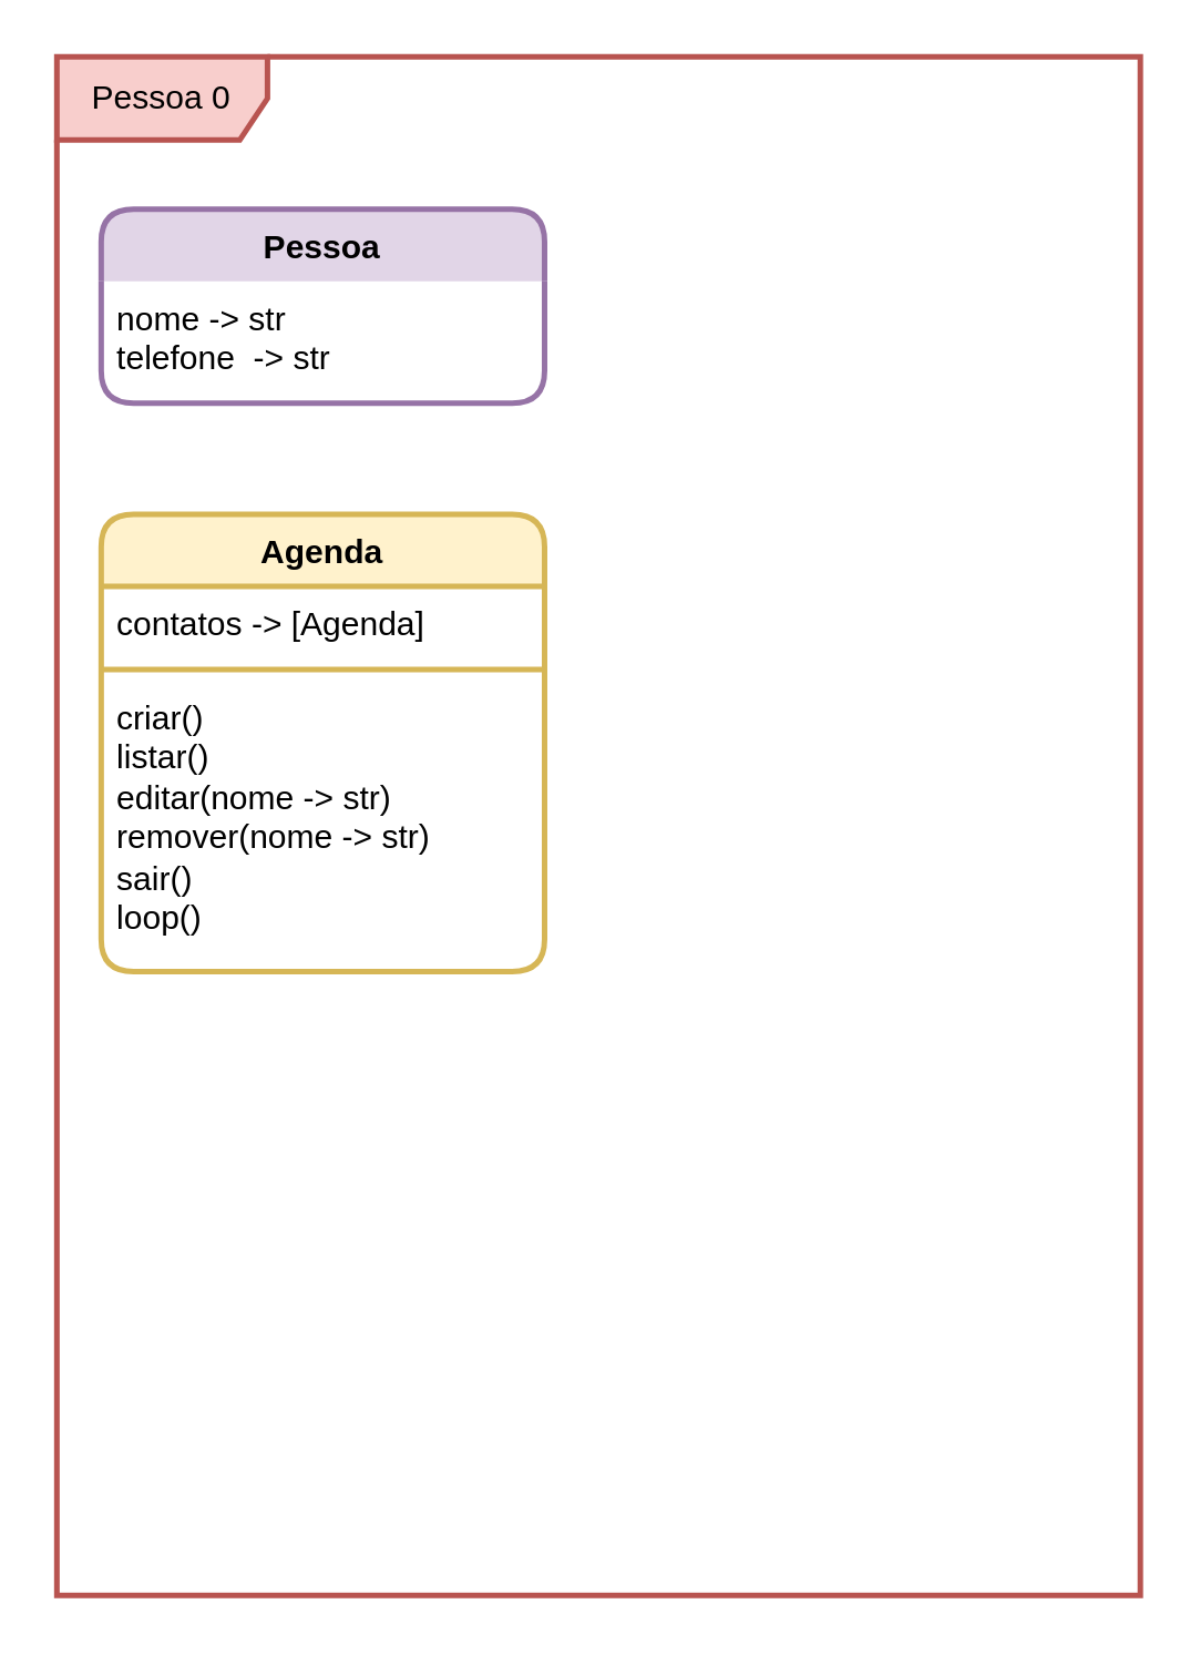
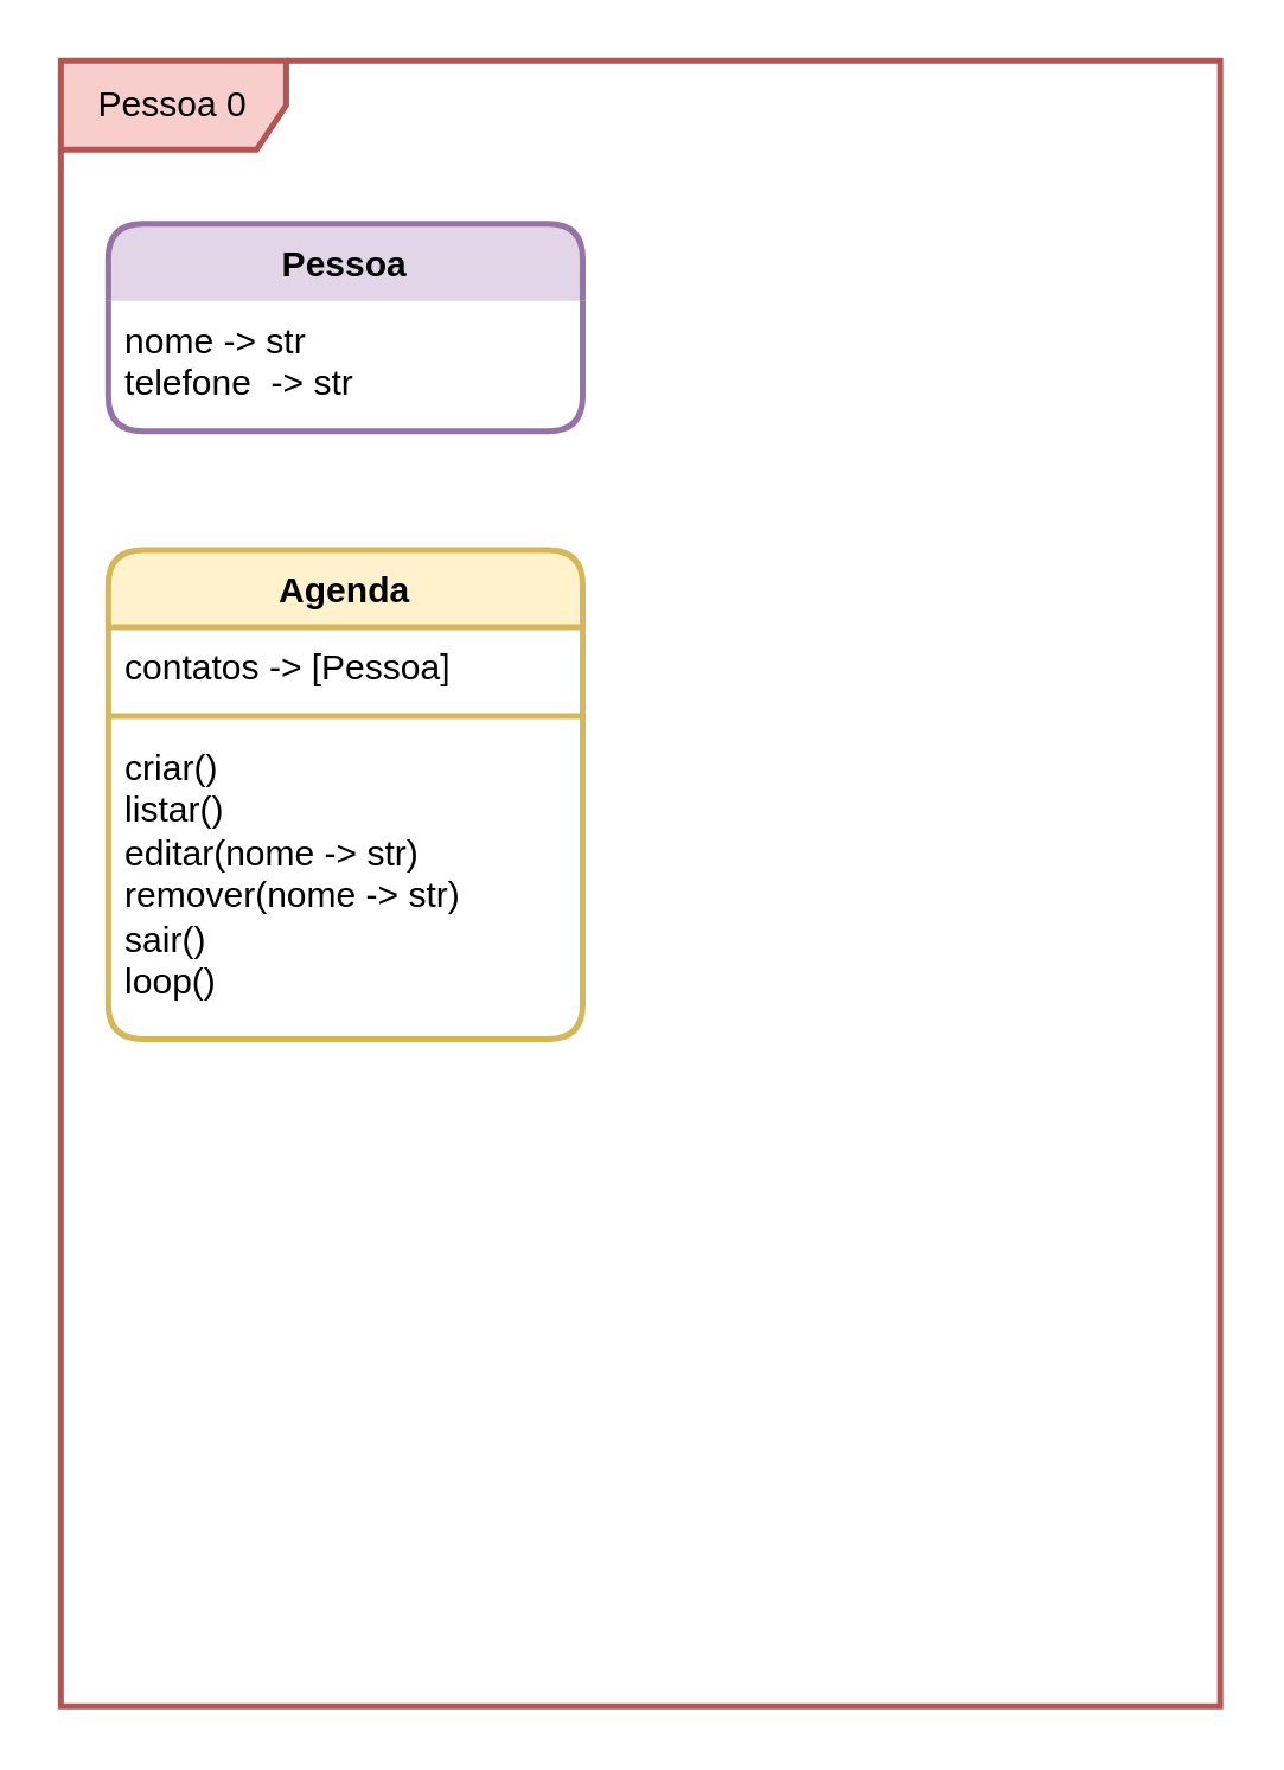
  <mxCell id="0" />
  <mxCell id="1" parent="0" />
  <mxCell id="2" value="Pessoa" style="swimlane;fontStyle=1;align=center;verticalAlign=top;childLayout=stackLayout;horizontal=1;startSize=26;horizontalStack=0;resizeParent=1;resizeParentMax=0;resizeLast=0;collapsible=1;marginBottom=0;whiteSpace=wrap;html=1;fillColor=#e1d5e7;strokeColor=#9673a6;strokeWidth=2;perimeterSpacing=0;rounded=1;shadow=0;glass=0;swimlaneLine=0;" vertex="1" parent="1"><mxGeometry x="36" y="75" width="160" height="70" as="geometry"><mxRectangle x="330" y="370" width="80" height="30" as="alternateBounds" /></mxGeometry></mxCell>
  <mxCell id="3" value="&lt;div&gt;nome -&amp;gt; str&lt;/div&gt;&lt;div&gt;&lt;span style=&quot;background-color: transparent;&quot;&gt;telefone&amp;nbsp; -&amp;gt; str&lt;/span&gt;&lt;/div&gt;" style="text;strokeColor=none;fillColor=none;align=left;verticalAlign=top;spacingLeft=4;spacingRight=4;overflow=hidden;rotatable=0;points=[[0,0.5],[1,0.5]];portConstraint=eastwest;whiteSpace=wrap;html=1;" vertex="1" parent="2"><mxGeometry y="26" width="160" height="44" as="geometry" /></mxCell>
  <mxCell id="4" value="Pessoa 0" style="shape=umlFrame;whiteSpace=wrap;html=1;pointerEvents=0;swimlaneFillColor=none;fillColor=#f8cecc;strokeColor=#b85450;strokeWidth=2;width=76;height=30;" vertex="1" parent="1"><mxGeometry x="20" y="20" width="391" height="555" as="geometry" /></mxCell>
  <mxCell id="5" value="Agenda" style="swimlane;fontStyle=1;align=center;verticalAlign=top;childLayout=stackLayout;horizontal=1;startSize=26;horizontalStack=0;resizeParent=1;resizeParentMax=0;resizeLast=0;collapsible=1;marginBottom=0;whiteSpace=wrap;html=1;rounded=1;strokeWidth=2;fillColor=#fff2cc;strokeColor=#d6b656;" vertex="1" parent="1"><mxGeometry x="36" y="185" width="160" height="165" as="geometry" /></mxCell>
- <mxCell id="6" value="contatos -&amp;gt; [Agenda]" style="text;strokeColor=none;fillColor=none;align=left;verticalAlign=top;spacingLeft=4;spacingRight=4;overflow=hidden;rotatable=0;points=[[0,0.5],[1,0.5]];portConstraint=eastwest;whiteSpace=wrap;html=1;" vertex="1" parent="5"><mxGeometry y="26" width="160" height="26" as="geometry" /></mxCell>
+ <mxCell id="6" value="contatos -&amp;gt; [Pessoa]" style="text;strokeColor=none;fillColor=none;align=left;verticalAlign=top;spacingLeft=4;spacingRight=4;overflow=hidden;rotatable=0;points=[[0,0.5],[1,0.5]];portConstraint=eastwest;whiteSpace=wrap;html=1;" vertex="1" parent="5"><mxGeometry y="26" width="160" height="26" as="geometry" /></mxCell>
  <mxCell id="7" value="" style="line;strokeWidth=2;fillColor=none;align=left;verticalAlign=middle;spacingTop=-1;spacingLeft=3;spacingRight=3;rotatable=0;labelPosition=right;points=[];portConstraint=eastwest;strokeColor=inherit;" vertex="1" parent="5"><mxGeometry y="52" width="160" height="8" as="geometry" /></mxCell>
  <mxCell id="8" value="criar()&lt;div&gt;listar()&lt;/div&gt;&lt;div&gt;editar(nome -&amp;gt; str)&lt;/div&gt;&lt;div&gt;remover(nome -&amp;gt; str)&lt;/div&gt;&lt;div&gt;sair()&lt;/div&gt;&lt;div&gt;loop()&lt;/div&gt;" style="text;strokeColor=none;fillColor=none;align=left;verticalAlign=top;spacingLeft=4;spacingRight=4;overflow=hidden;rotatable=0;points=[[0,0.5],[1,0.5]];portConstraint=eastwest;whiteSpace=wrap;html=1;" vertex="1" parent="5"><mxGeometry y="60" width="160" height="105" as="geometry" /></mxCell>
